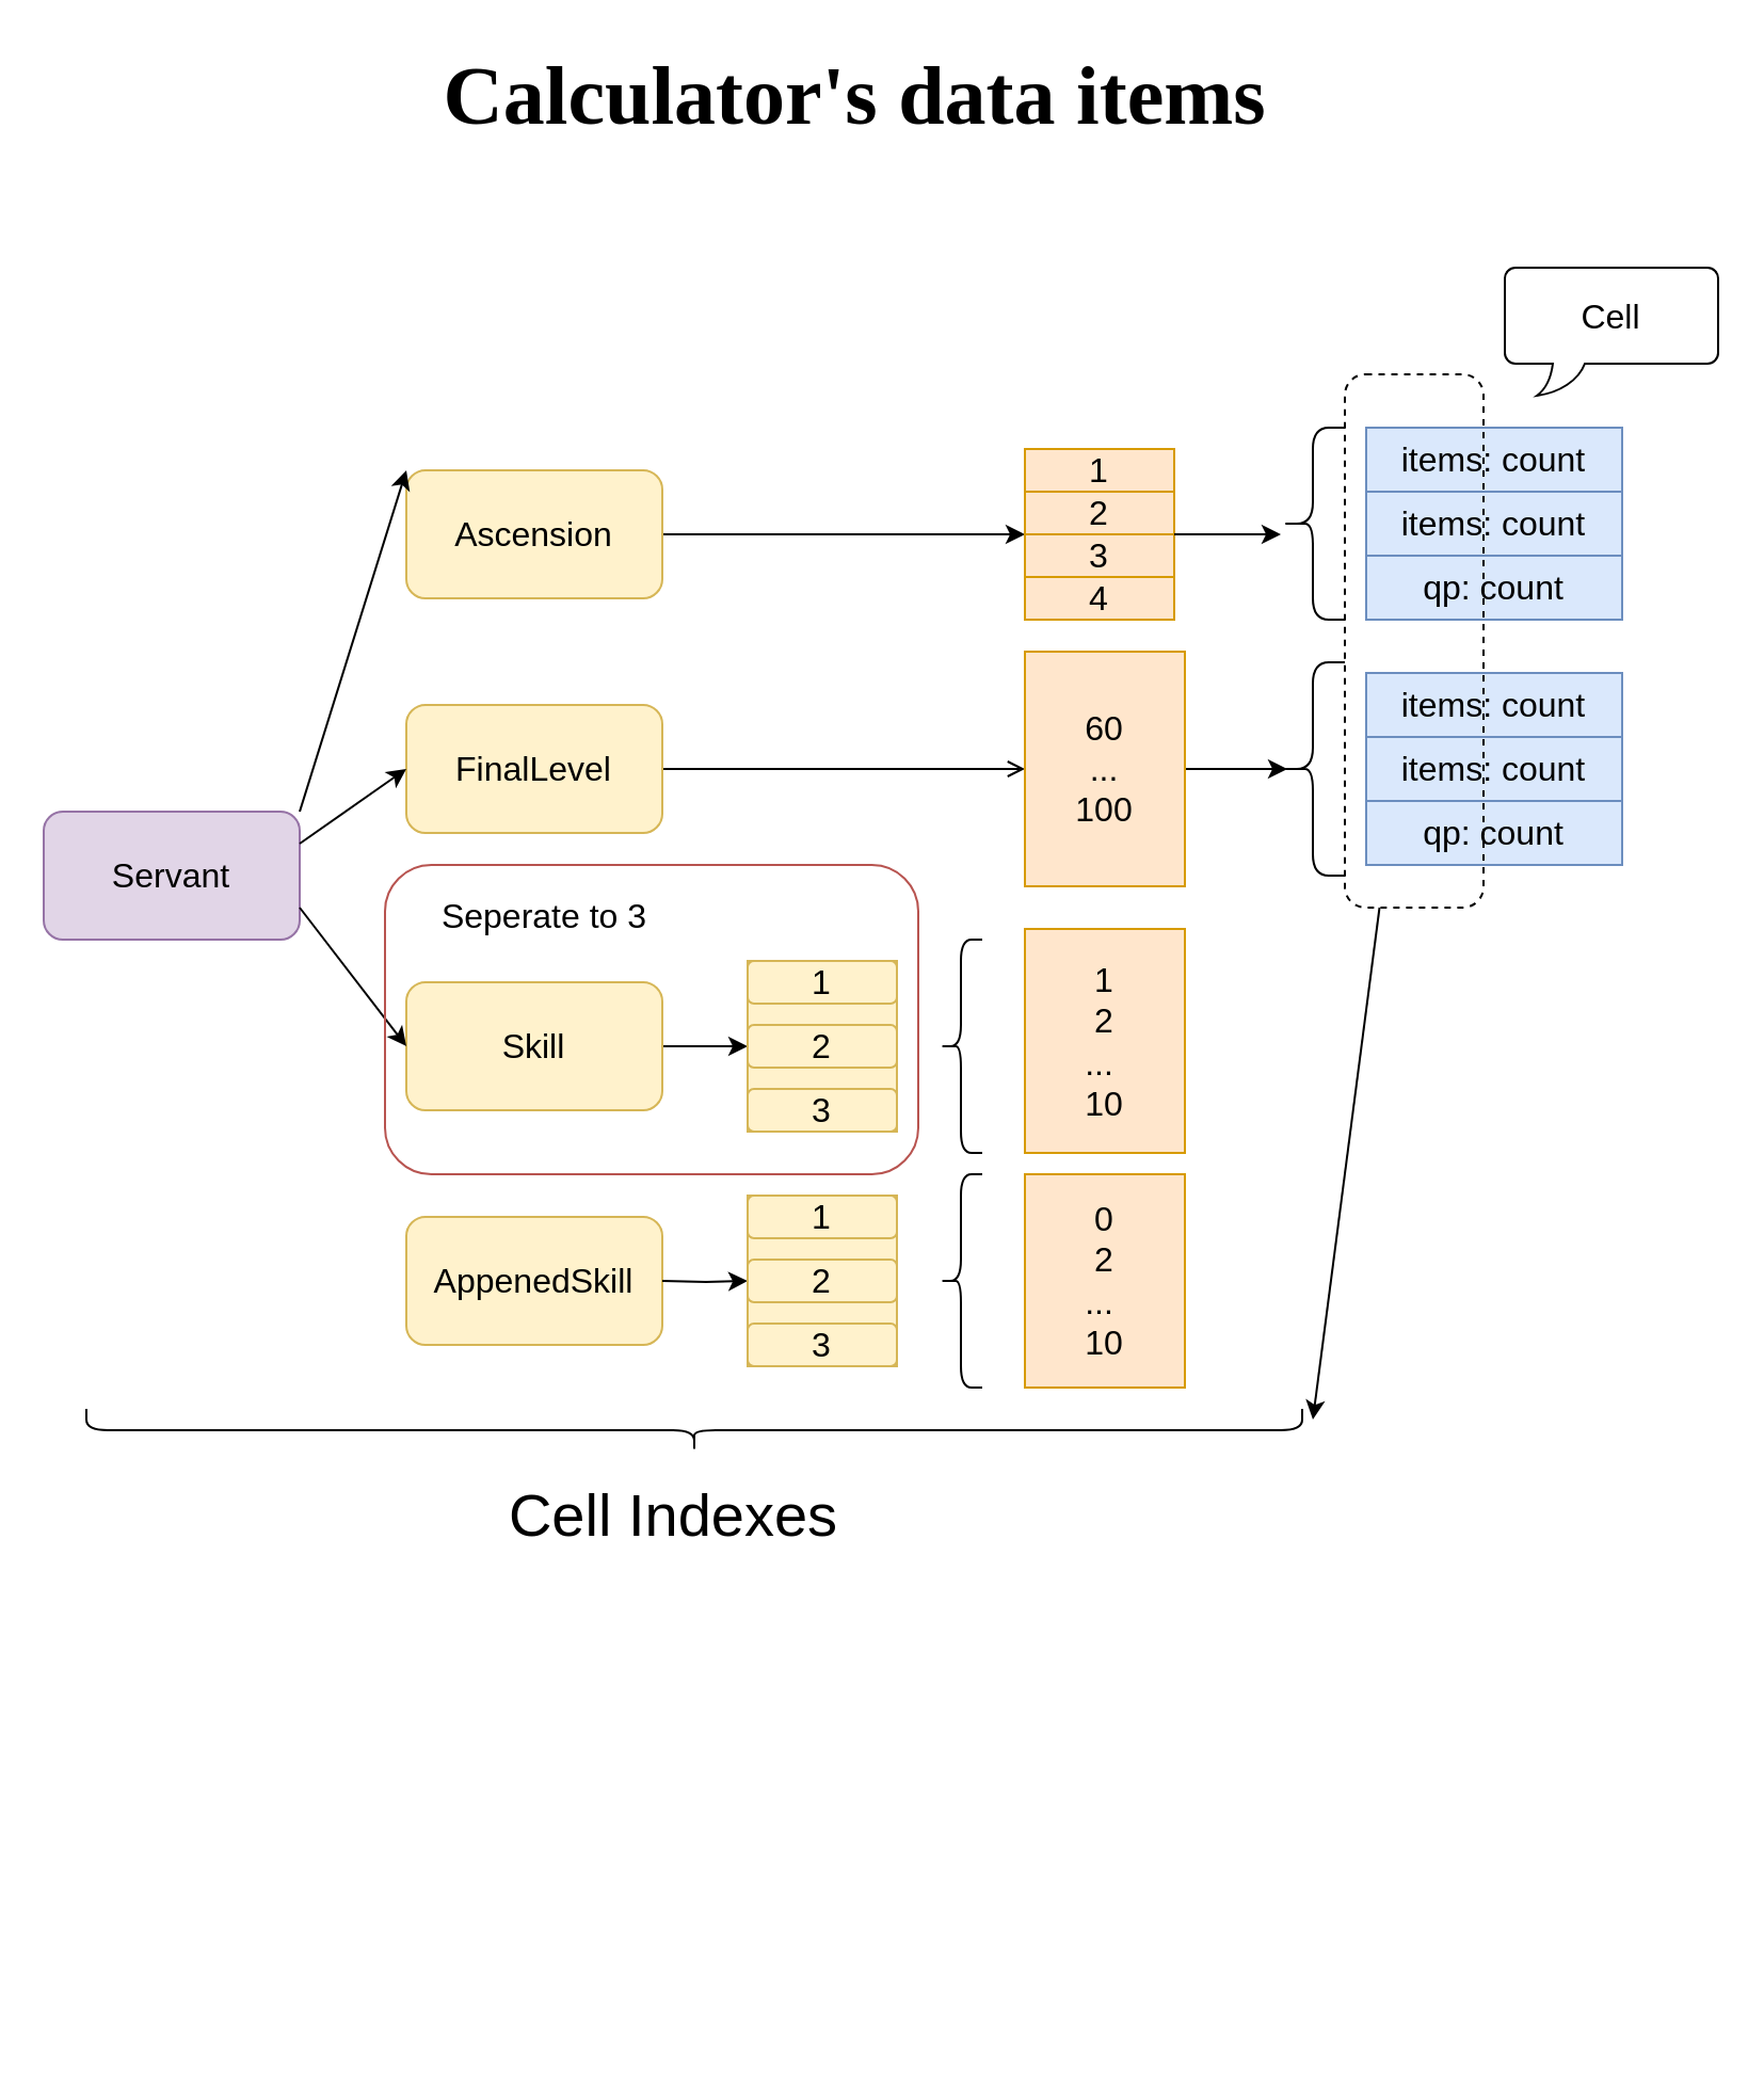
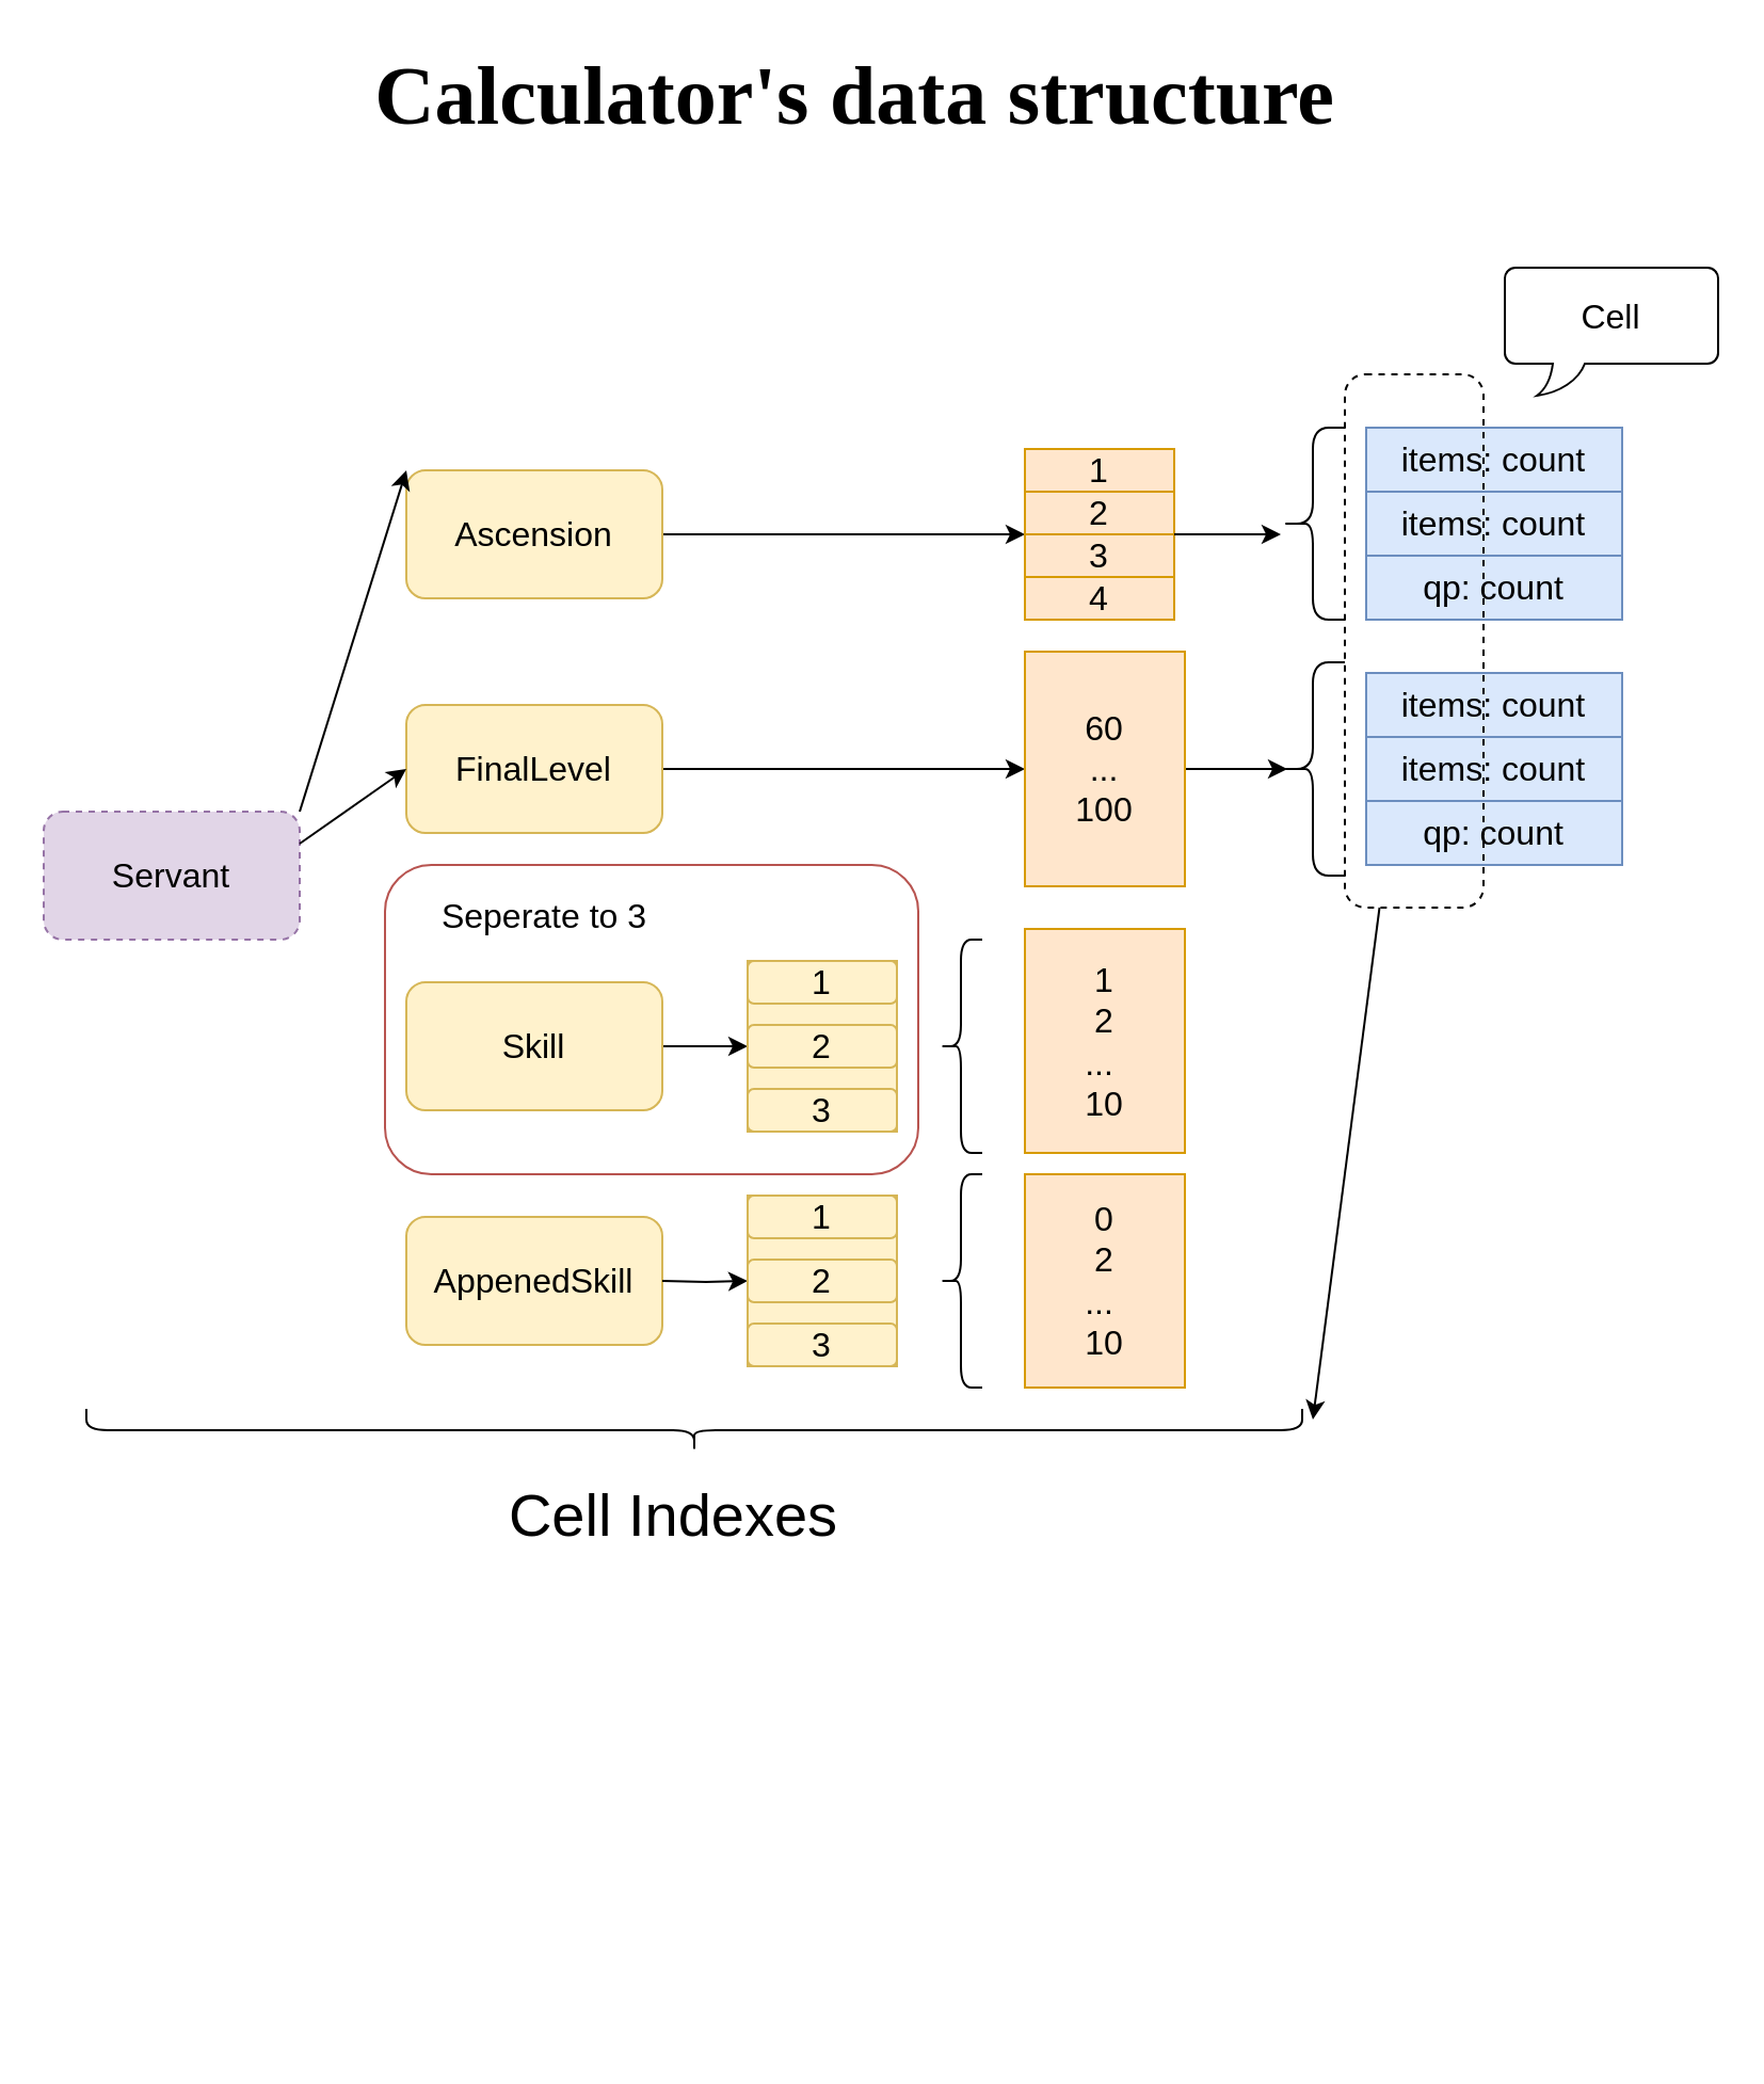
  <mxCell id="0" />
  <mxCell id="1" parent="0" />
- <mxCell id="2" value="Servant" style="rounded=1;whiteSpace=wrap;html=1;fontSize=16;fillColor=#e1d5e7;strokeColor=#9673a6;" vertex="1" parent="1"><mxGeometry x="20" y="380" width="120" height="60" as="geometry" /></mxCell>
+ <mxCell id="2" value="Servant" style="rounded=1;whiteSpace=wrap;html=1;fontSize=16;fillColor=#e1d5e7;strokeColor=#9673a6;dashed=1;" vertex="1" parent="1"><mxGeometry x="20" y="380" width="120" height="60" as="geometry" /></mxCell>
  <mxCell id="3" style="edgeStyle=orthogonalEdgeStyle;rounded=0;orthogonalLoop=1;jettySize=auto;html=1;exitX=1;exitY=0.5;exitDx=0;exitDy=0;fontSize=16;" edge="1" parent="1" source="4"><mxGeometry relative="1" as="geometry"><mxPoint x="480" y="250" as="targetPoint" /></mxGeometry></mxCell>
  <mxCell id="4" value="Ascension" style="rounded=1;whiteSpace=wrap;html=1;fontSize=16;fillColor=#fff2cc;strokeColor=#d6b656;" vertex="1" parent="1"><mxGeometry x="190" y="220" width="120" height="60" as="geometry" /></mxCell>
  <mxCell id="5" style="edgeStyle=orthogonalEdgeStyle;rounded=0;orthogonalLoop=1;jettySize=auto;html=1;exitX=1;exitY=0.5;exitDx=0;exitDy=0;fontSize=16;" edge="1" parent="1" source="6"><mxGeometry relative="1" as="geometry"><mxPoint x="350" y="490" as="targetPoint" /></mxGeometry></mxCell>
  <mxCell id="6" value="Skill" style="rounded=1;whiteSpace=wrap;html=1;fontSize=16;fillColor=#fff2cc;strokeColor=#d6b656;" vertex="1" parent="1"><mxGeometry x="190" y="460" width="120" height="60" as="geometry" /></mxCell>
- <mxCell id="7" style="edgeStyle=orthogonalEdgeStyle;rounded=0;orthogonalLoop=1;jettySize=auto;html=1;entryX=0;entryY=0.5;entryDx=0;entryDy=0;fontSize=16;endArrow=open;" edge="1" parent="1" source="8" target="14"><mxGeometry relative="1" as="geometry" /></mxCell>
+ <mxCell id="7" style="edgeStyle=orthogonalEdgeStyle;rounded=0;orthogonalLoop=1;jettySize=auto;html=1;entryX=0;entryY=0.5;entryDx=0;entryDy=0;fontSize=16;" edge="1" parent="1" source="8" target="14"><mxGeometry relative="1" as="geometry" /></mxCell>
  <mxCell id="8" value="FinalLevel" style="rounded=1;whiteSpace=wrap;html=1;fontSize=16;fillColor=#fff2cc;strokeColor=#d6b656;" vertex="1" parent="1"><mxGeometry x="190" y="330" width="120" height="60" as="geometry" /></mxCell>
  <mxCell id="9" value="AppenedSkill" style="rounded=1;whiteSpace=wrap;html=1;fontSize=16;fillColor=#fff2cc;strokeColor=#d6b656;" vertex="1" parent="1"><mxGeometry x="190" y="570" width="120" height="60" as="geometry" /></mxCell>
  <mxCell id="10" value="" style="endArrow=classic;html=1;fontSize=16;exitX=1;exitY=0;exitDx=0;exitDy=0;entryX=0;entryY=0;entryDx=0;entryDy=0;" edge="1" parent="1" source="2" target="4"><mxGeometry width="50" height="50" relative="1" as="geometry"><mxPoint x="330" y="500" as="sourcePoint" /><mxPoint x="380" y="450" as="targetPoint" /></mxGeometry></mxCell>
  <mxCell id="11" value="" style="endArrow=classic;html=1;fontSize=16;exitX=1;exitY=0.25;exitDx=0;exitDy=0;entryX=0;entryY=0.5;entryDx=0;entryDy=0;" edge="1" parent="1" source="2" target="8"><mxGeometry width="50" height="50" relative="1" as="geometry"><mxPoint x="330" y="500" as="sourcePoint" /><mxPoint x="380" y="450" as="targetPoint" /></mxGeometry></mxCell>
- <mxCell id="12" value="" style="endArrow=classic;html=1;fontSize=16;exitX=1;exitY=0.75;exitDx=0;exitDy=0;entryX=0;entryY=0.5;entryDx=0;entryDy=0;" edge="1" parent="1" source="2" target="6"><mxGeometry width="50" height="50" relative="1" as="geometry"><mxPoint x="330" y="500" as="sourcePoint" /><mxPoint x="380" y="450" as="targetPoint" /></mxGeometry></mxCell>
  <mxCell id="13" style="edgeStyle=orthogonalEdgeStyle;rounded=0;orthogonalLoop=1;jettySize=auto;html=1;entryX=0.1;entryY=0.5;entryDx=0;entryDy=0;entryPerimeter=0;fontSize=16;" edge="1" parent="1" source="14" target="35"><mxGeometry relative="1" as="geometry" /></mxCell>
  <mxCell id="14" value="60&lt;br&gt;...&lt;br&gt;100" style="rounded=0;whiteSpace=wrap;html=1;fontSize=16;fillColor=#ffe6cc;strokeColor=#d79b00;" vertex="1" parent="1"><mxGeometry x="480" y="305" width="75" height="110" as="geometry" /></mxCell>
  <mxCell id="15" value="1&lt;br&gt;2&lt;br&gt;...&amp;nbsp;&lt;br&gt;10" style="rounded=0;whiteSpace=wrap;html=1;fontSize=16;fillColor=#ffe6cc;strokeColor=#d79b00;" vertex="1" parent="1"><mxGeometry x="480" y="435" width="75" height="105" as="geometry" /></mxCell>
  <mxCell id="16" value="0&lt;br&gt;2&lt;br&gt;...&amp;nbsp;&lt;br&gt;10" style="rounded=0;whiteSpace=wrap;html=1;fontSize=16;fillColor=#ffe6cc;strokeColor=#d79b00;" vertex="1" parent="1"><mxGeometry x="480" y="550" width="75" height="100" as="geometry" /></mxCell>
  <mxCell id="17" value="items: count" style="rounded=0;whiteSpace=wrap;html=1;fontSize=16;fillColor=#dae8fc;strokeColor=#6c8ebf;" vertex="1" parent="1"><mxGeometry x="640" y="200" width="120" height="30" as="geometry" /></mxCell>
  <mxCell id="18" value="items: count" style="rounded=0;whiteSpace=wrap;html=1;fontSize=16;fillColor=#dae8fc;strokeColor=#6c8ebf;" vertex="1" parent="1"><mxGeometry x="640" y="230" width="120" height="30" as="geometry" /></mxCell>
  <mxCell id="19" value="qp: count" style="rounded=0;whiteSpace=wrap;html=1;fontSize=16;fillColor=#dae8fc;strokeColor=#6c8ebf;" vertex="1" parent="1"><mxGeometry x="640" y="260" width="120" height="30" as="geometry" /></mxCell>
  <mxCell id="20" value="" style="shape=curlyBracket;whiteSpace=wrap;html=1;rounded=1;fontSize=16;" vertex="1" parent="1"><mxGeometry x="600" y="200" width="30" height="90" as="geometry" /></mxCell>
  <mxCell id="21" value="" style="shape=curlyBracket;whiteSpace=wrap;html=1;rounded=1;fontSize=16;" vertex="1" parent="1"><mxGeometry x="440" y="440" width="20" height="100" as="geometry" /></mxCell>
  <mxCell id="22" value="" style="group;fillColor=#ffe6cc;strokeColor=#d79b00;" vertex="1" connectable="0" parent="1"><mxGeometry x="480" y="210" width="70" height="80" as="geometry" /></mxCell>
  <mxCell id="23" value="1" style="rounded=0;whiteSpace=wrap;html=1;fontSize=16;fillColor=#ffe6cc;strokeColor=#d79b00;" vertex="1" parent="22"><mxGeometry width="70" height="20" as="geometry" /></mxCell>
  <mxCell id="24" value="2" style="rounded=0;whiteSpace=wrap;html=1;fontSize=16;fillColor=#ffe6cc;strokeColor=#d79b00;" vertex="1" parent="22"><mxGeometry y="20" width="70" height="20" as="geometry" /></mxCell>
  <mxCell id="25" value="3" style="rounded=0;whiteSpace=wrap;html=1;fontSize=16;fillColor=#ffe6cc;strokeColor=#d79b00;" vertex="1" parent="22"><mxGeometry y="40" width="70" height="20" as="geometry" /></mxCell>
  <mxCell id="26" value="4" style="rounded=0;whiteSpace=wrap;html=1;fontSize=16;fillColor=#ffe6cc;strokeColor=#d79b00;" vertex="1" parent="22"><mxGeometry y="60" width="70" height="20" as="geometry" /></mxCell>
  <mxCell id="27" style="edgeStyle=orthogonalEdgeStyle;rounded=0;orthogonalLoop=1;jettySize=auto;html=1;exitX=1;exitY=1;exitDx=0;exitDy=0;fontSize=16;" edge="1" parent="1" source="24" target="20"><mxGeometry relative="1" as="geometry"><Array as="points"><mxPoint x="570" y="250" /><mxPoint x="570" y="250" /></Array></mxGeometry></mxCell>
  <mxCell id="28" value="" style="group;fillColor=#fff2cc;strokeColor=#d6b656;" vertex="1" connectable="0" parent="1"><mxGeometry x="350" y="450" width="70" height="80" as="geometry" /></mxCell>
  <mxCell id="29" value="1" style="rounded=1;whiteSpace=wrap;html=1;fontSize=16;fillColor=#fff2cc;strokeColor=#d6b656;" vertex="1" parent="28"><mxGeometry width="70" height="20" as="geometry" /></mxCell>
  <mxCell id="30" value="2" style="rounded=1;whiteSpace=wrap;html=1;fontSize=16;fillColor=#fff2cc;strokeColor=#d6b656;" vertex="1" parent="28"><mxGeometry y="30" width="70" height="20" as="geometry" /></mxCell>
  <mxCell id="31" value="3" style="rounded=1;whiteSpace=wrap;html=1;fontSize=16;fillColor=#fff2cc;strokeColor=#d6b656;" vertex="1" parent="28"><mxGeometry y="60" width="70" height="20" as="geometry" /></mxCell>
  <mxCell id="32" value="items: count" style="rounded=0;whiteSpace=wrap;html=1;fontSize=16;fillColor=#dae8fc;strokeColor=#6c8ebf;" vertex="1" parent="1"><mxGeometry x="640" y="315" width="120" height="30" as="geometry" /></mxCell>
  <mxCell id="33" value="items: count" style="rounded=0;whiteSpace=wrap;html=1;fontSize=16;fillColor=#dae8fc;strokeColor=#6c8ebf;" vertex="1" parent="1"><mxGeometry x="640" y="345" width="120" height="30" as="geometry" /></mxCell>
  <mxCell id="34" value="qp: count" style="rounded=0;whiteSpace=wrap;html=1;fontSize=16;fillColor=#dae8fc;strokeColor=#6c8ebf;" vertex="1" parent="1"><mxGeometry x="640" y="375" width="120" height="30" as="geometry" /></mxCell>
  <mxCell id="35" value="" style="shape=curlyBracket;whiteSpace=wrap;html=1;rounded=1;fontSize=16;" vertex="1" parent="1"><mxGeometry x="600" y="310" width="30" height="100" as="geometry" /></mxCell>
  <mxCell id="36" value="Cell" style="whiteSpace=wrap;html=1;shape=mxgraph.basic.roundRectCallout;dx=30;dy=15;size=5;boundedLbl=1;fontSize=16;" vertex="1" parent="1"><mxGeometry x="705" y="125" width="100" height="60" as="geometry" /></mxCell>
  <mxCell id="37" value="" style="group" vertex="1" connectable="0" parent="1"><mxGeometry x="310" y="560" width="110" height="80" as="geometry" /></mxCell>
  <mxCell id="38" style="edgeStyle=orthogonalEdgeStyle;rounded=0;orthogonalLoop=1;jettySize=auto;html=1;exitX=1;exitY=0.5;exitDx=0;exitDy=0;fontSize=16;" edge="1" parent="37"><mxGeometry relative="1" as="geometry"><mxPoint x="40" y="40" as="targetPoint" /><mxPoint y="40" as="sourcePoint" /></mxGeometry></mxCell>
  <mxCell id="39" value="" style="group;fillColor=#fff2cc;strokeColor=#d6b656;" vertex="1" connectable="0" parent="37"><mxGeometry x="40" width="70" height="80" as="geometry" /></mxCell>
  <mxCell id="40" value="1" style="rounded=1;whiteSpace=wrap;html=1;fontSize=16;fillColor=#fff2cc;strokeColor=#d6b656;" vertex="1" parent="39"><mxGeometry width="70" height="20" as="geometry" /></mxCell>
  <mxCell id="41" value="2" style="rounded=1;whiteSpace=wrap;html=1;fontSize=16;fillColor=#fff2cc;strokeColor=#d6b656;" vertex="1" parent="39"><mxGeometry y="30" width="70" height="20" as="geometry" /></mxCell>
  <mxCell id="42" value="3" style="rounded=1;whiteSpace=wrap;html=1;fontSize=16;fillColor=#fff2cc;strokeColor=#d6b656;" vertex="1" parent="39"><mxGeometry y="60" width="70" height="20" as="geometry" /></mxCell>
  <mxCell id="43" value="" style="shape=curlyBracket;whiteSpace=wrap;html=1;rounded=1;fontSize=16;" vertex="1" parent="1"><mxGeometry x="440" y="550" width="20" height="100" as="geometry" /></mxCell>
  <mxCell id="44" value="" style="shape=curlyBracket;whiteSpace=wrap;html=1;rounded=1;fontSize=16;rotation=-90;" vertex="1" parent="1"><mxGeometry x="315" y="385" width="20" height="570" as="geometry" /></mxCell>
  <mxCell id="45" value="Cell Indexes" style="text;html=1;align=center;verticalAlign=middle;resizable=0;points=[];autosize=1;strokeColor=none;fontSize=28;fontFamily=Helvetica;" vertex="1" parent="1"><mxGeometry x="230" y="690" width="170" height="40" as="geometry" /></mxCell>
  <mxCell id="46" value="" style="rounded=1;whiteSpace=wrap;html=1;fontSize=28;strokeColor=#b85450;fillColor=none;" vertex="1" parent="1"><mxGeometry x="180" y="405" width="250" height="145" as="geometry" /></mxCell>
  <mxCell id="47" value="&lt;font style=&quot;font-size: 16px&quot;&gt;Seperate to 3&lt;/font&gt;" style="text;html=1;strokeColor=none;fillColor=none;align=center;verticalAlign=middle;whiteSpace=wrap;rounded=0;fontSize=28;" vertex="1" parent="1"><mxGeometry x="200" y="415" width="110" height="20" as="geometry" /></mxCell>
- <mxCell id="48" value="Calculator's data items" style="text;html=1;align=center;verticalAlign=middle;resizable=0;points=[];autosize=1;strokeColor=none;fontSize=39;fontFamily=Verdana;fontStyle=1" vertex="1" parent="1"><mxGeometry x="100" y="20" width="600" height="50" as="geometry" /></mxCell>
+ <mxCell id="48" value="Calculator's data structure" style="text;html=1;align=center;verticalAlign=middle;resizable=0;points=[];autosize=1;strokeColor=none;fontSize=39;fontFamily=Verdana;fontStyle=1" vertex="1" parent="1"><mxGeometry x="100" y="20" width="600" height="50" as="geometry" /></mxCell>
  <mxCell id="49" value="" style="rounded=1;whiteSpace=wrap;html=1;fontFamily=Helvetica;fontSize=39;fillColor=none;dashed=1;" vertex="1" parent="1"><mxGeometry x="630" y="175" width="65" height="250" as="geometry" /></mxCell>
  <mxCell id="50" value="" style="endArrow=classic;html=1;fontFamily=Helvetica;fontSize=39;exitX=0.25;exitY=1;exitDx=0;exitDy=0;" edge="1" parent="1" source="49"><mxGeometry width="50" height="50" relative="1" as="geometry"><mxPoint x="615" y="655" as="sourcePoint" /><mxPoint x="615" y="665" as="targetPoint" /></mxGeometry></mxCell>
